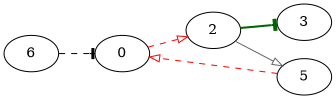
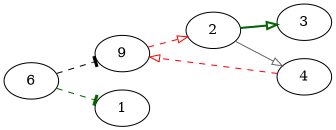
  digraph {
    rankdir=LR
    edge [arrowhead=onormal color=red style=dashed]
-   0
+   0 [label=9]
    2
    3
-   5
+   5 [label=4]
    n5 [label=6]
+   1
    0 -> 2
-   2 -> 3 [arrowhead=tee color=darkgreen style=bold]
+   2 -> 3 [color=darkgreen style=bold]
    2 -> 5 [color=gray40 style=solid]
    5 -> 0
    n5 -> 0 [arrowhead=tee color=black]
+   n5 -> 1 [arrowhead=tee color=darkgreen]
  }
